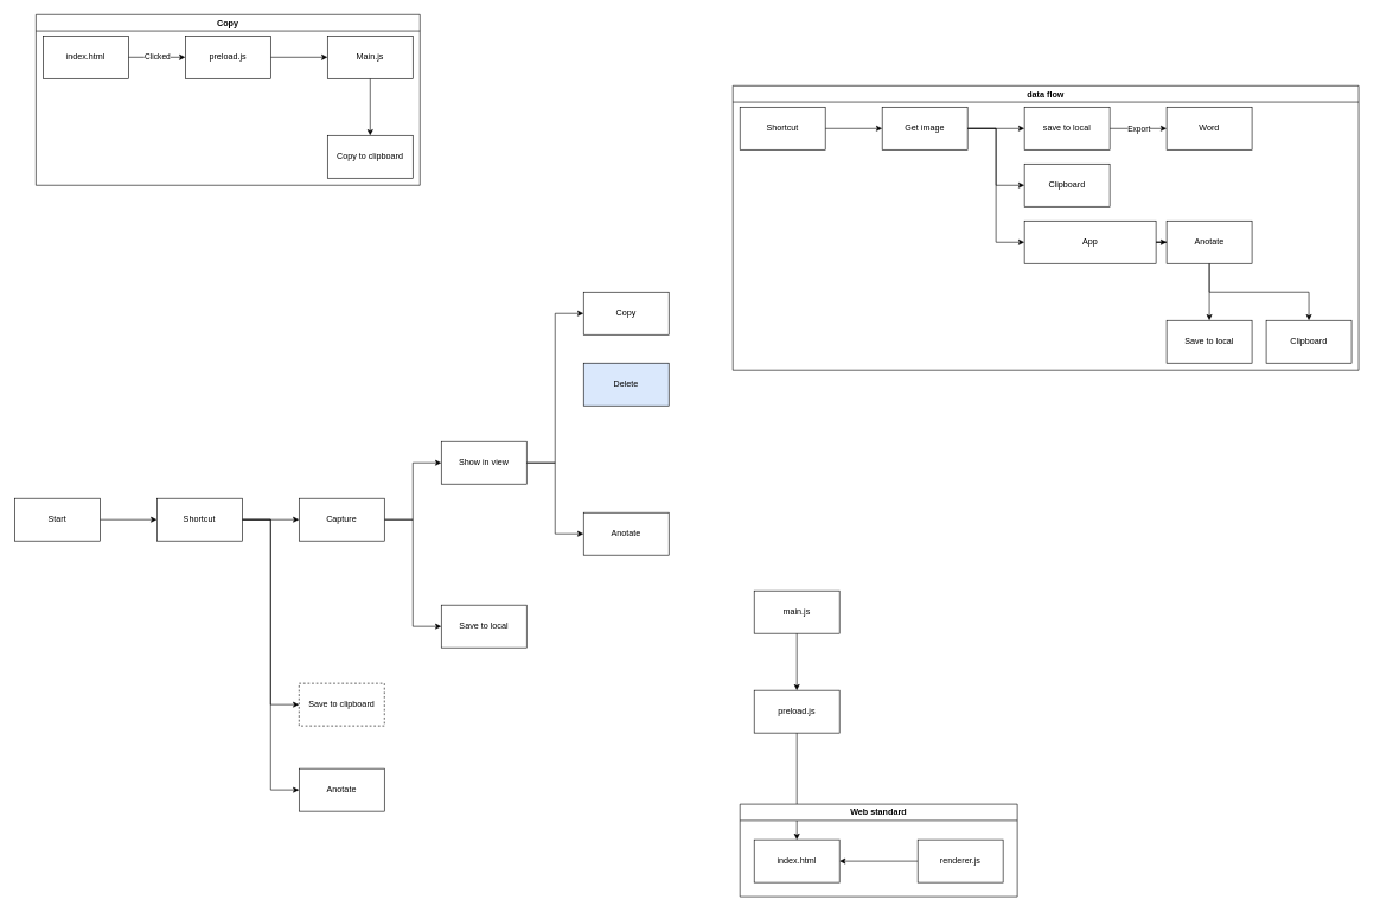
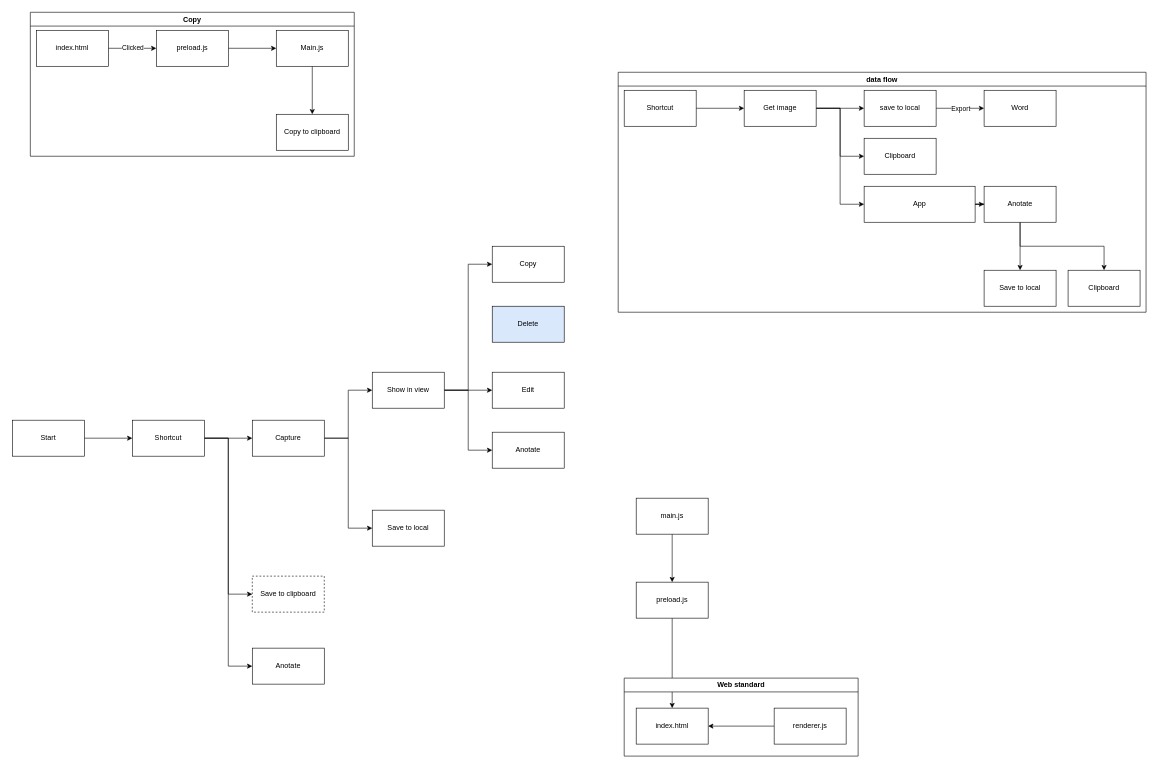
  <mxCell id="0" />
  <mxCell id="1" parent="0" />
  <mxCell id="2" style="edgeStyle=orthogonalEdgeStyle;rounded=0;orthogonalLoop=1;jettySize=auto;html=1;entryX=0.5;entryY=0;entryDx=0;entryDy=0;" parent="1" source="3" target="8" edge="1"><mxGeometry relative="1" as="geometry" /></mxCell>
  <mxCell id="3" value="main.js" style="rounded=0;whiteSpace=wrap;html=1;" parent="1" vertex="1"><mxGeometry x="1060" y="830" width="120" height="60" as="geometry" /></mxCell>
  <mxCell id="4" style="edgeStyle=orthogonalEdgeStyle;rounded=0;orthogonalLoop=1;jettySize=auto;html=1;" parent="1" source="5" target="6" edge="1"><mxGeometry relative="1" as="geometry" /></mxCell>
  <mxCell id="5" value="renderer.js" style="rounded=0;whiteSpace=wrap;html=1;" parent="1" vertex="1"><mxGeometry x="1290" y="1180" width="120" height="60" as="geometry" /></mxCell>
  <mxCell id="6" value="index.html" style="rounded=0;whiteSpace=wrap;html=1;" parent="1" vertex="1"><mxGeometry x="1060" y="1180" width="120" height="60" as="geometry" /></mxCell>
  <mxCell id="7" style="edgeStyle=orthogonalEdgeStyle;rounded=0;orthogonalLoop=1;jettySize=auto;html=1;entryX=0.5;entryY=0;entryDx=0;entryDy=0;" parent="1" source="8" target="6" edge="1"><mxGeometry relative="1" as="geometry" /></mxCell>
  <mxCell id="8" value="preload.js" style="rounded=0;whiteSpace=wrap;html=1;" parent="1" vertex="1"><mxGeometry x="1060" y="970" width="120" height="60" as="geometry" /></mxCell>
  <mxCell id="9" value="Web standard" style="swimlane;whiteSpace=wrap;html=1;" parent="1" vertex="1"><mxGeometry x="1040" y="1130" width="390" height="130" as="geometry" /></mxCell>
  <mxCell id="10" value="" style="edgeStyle=orthogonalEdgeStyle;rounded=0;orthogonalLoop=1;jettySize=auto;html=1;" parent="1" source="11" target="15" edge="1"><mxGeometry relative="1" as="geometry" /></mxCell>
  <mxCell id="11" value="Start" style="rounded=0;whiteSpace=wrap;html=1;" parent="1" vertex="1"><mxGeometry x="20" y="700" width="120" height="60" as="geometry" /></mxCell>
  <mxCell id="12" value="" style="edgeStyle=orthogonalEdgeStyle;rounded=0;orthogonalLoop=1;jettySize=auto;html=1;" parent="1" source="15" target="18" edge="1"><mxGeometry relative="1" as="geometry" /></mxCell>
  <mxCell id="13" value="" style="edgeStyle=orthogonalEdgeStyle;rounded=0;orthogonalLoop=1;jettySize=auto;html=1;entryX=0;entryY=0.5;entryDx=0;entryDy=0;" parent="1" source="15" target="27" edge="1"><mxGeometry relative="1" as="geometry" /></mxCell>
  <mxCell id="14" value="" style="edgeStyle=orthogonalEdgeStyle;rounded=0;orthogonalLoop=1;jettySize=auto;html=1;entryX=0;entryY=0.5;entryDx=0;entryDy=0;" parent="1" source="15" target="28" edge="1"><mxGeometry relative="1" as="geometry" /></mxCell>
  <mxCell id="15" value="Shortcut" style="rounded=0;whiteSpace=wrap;html=1;" parent="1" vertex="1"><mxGeometry x="220" y="700" width="120" height="60" as="geometry" /></mxCell>
  <mxCell id="16" value="" style="edgeStyle=orthogonalEdgeStyle;rounded=0;orthogonalLoop=1;jettySize=auto;html=1;" parent="1" source="18" target="19" edge="1"><mxGeometry relative="1" as="geometry"><Array as="points"><mxPoint x="580" y="730" /><mxPoint x="580" y="880" /></Array></mxGeometry></mxCell>
  <mxCell id="17" value="" style="edgeStyle=orthogonalEdgeStyle;rounded=0;orthogonalLoop=1;jettySize=auto;html=1;entryX=0;entryY=0.5;entryDx=0;entryDy=0;" parent="1" source="18" target="23" edge="1"><mxGeometry relative="1" as="geometry" /></mxCell>
  <mxCell id="18" value="Capture" style="whiteSpace=wrap;html=1;rounded=0;" parent="1" vertex="1"><mxGeometry x="420" y="700" width="120" height="60" as="geometry" /></mxCell>
  <mxCell id="19" value="Save to local" style="whiteSpace=wrap;html=1;rounded=0;" parent="1" vertex="1"><mxGeometry x="620" y="850" width="120" height="60" as="geometry" /></mxCell>
+ <mxCell id="20" value="" style="edgeStyle=orthogonalEdgeStyle;rounded=0;orthogonalLoop=1;jettySize=auto;html=1;" parent="1" source="23" target="24" edge="1"><mxGeometry relative="1" as="geometry" /></mxCell>
  <mxCell id="21" value="" style="edgeStyle=orthogonalEdgeStyle;rounded=0;orthogonalLoop=1;jettySize=auto;html=1;entryX=0;entryY=0.5;entryDx=0;entryDy=0;" parent="1" source="23" target="26" edge="1"><mxGeometry relative="1" as="geometry" /></mxCell>
  <mxCell id="22" style="edgeStyle=orthogonalEdgeStyle;rounded=0;orthogonalLoop=1;jettySize=auto;html=1;entryX=0;entryY=0.5;entryDx=0;entryDy=0;" parent="1" source="23" target="29" edge="1"><mxGeometry relative="1" as="geometry" /></mxCell>
  <mxCell id="23" value="Show in view" style="whiteSpace=wrap;html=1;rounded=0;" parent="1" vertex="1"><mxGeometry x="620" y="620" width="120" height="60" as="geometry" /></mxCell>
+ <mxCell id="24" value="Edit" style="whiteSpace=wrap;html=1;rounded=0;" parent="1" vertex="1"><mxGeometry x="820" y="620" width="120" height="60" as="geometry" /></mxCell>
  <mxCell id="25" value="Delete" style="whiteSpace=wrap;html=1;rounded=0;fillColor=#dae8fc;" parent="1" vertex="1"><mxGeometry x="820" y="510" width="120" height="60" as="geometry" /></mxCell>
  <mxCell id="26" value="Anotate" style="whiteSpace=wrap;html=1;rounded=0;" parent="1" vertex="1"><mxGeometry x="820" y="720" width="120" height="60" as="geometry" /></mxCell>
  <mxCell id="27" value="Save to clipboard" style="whiteSpace=wrap;html=1;rounded=0;dashed=1;" parent="1" vertex="1"><mxGeometry x="420" y="960" width="120" height="60" as="geometry" /></mxCell>
  <mxCell id="28" value="Anotate" style="whiteSpace=wrap;html=1;rounded=0;" parent="1" vertex="1"><mxGeometry x="420" y="1080" width="120" height="60" as="geometry" /></mxCell>
  <mxCell id="29" value="Copy" style="whiteSpace=wrap;html=1;rounded=0;" parent="1" vertex="1"><mxGeometry x="820" y="410" width="120" height="60" as="geometry" /></mxCell>
  <mxCell id="30" value="Copy" style="swimlane;whiteSpace=wrap;html=1;" parent="1" vertex="1"><mxGeometry x="50" y="20" width="540" height="240" as="geometry" /></mxCell>
  <mxCell id="31" value="" style="edgeStyle=orthogonalEdgeStyle;rounded=0;orthogonalLoop=1;jettySize=auto;html=1;" parent="30" source="33" target="35" edge="1"><mxGeometry relative="1" as="geometry" /></mxCell>
  <mxCell id="32" value="Clicked" style="edgeLabel;html=1;align=center;verticalAlign=middle;resizable=0;points=[];" parent="31" vertex="1" connectable="0"><mxGeometry x="-0.008" y="2" relative="1" as="geometry"><mxPoint as="offset" /></mxGeometry></mxCell>
  <mxCell id="33" value="index.html" style="rounded=0;whiteSpace=wrap;html=1;" parent="30" vertex="1"><mxGeometry x="10" y="30" width="120" height="60" as="geometry" /></mxCell>
  <mxCell id="34" value="" style="edgeStyle=orthogonalEdgeStyle;rounded=0;orthogonalLoop=1;jettySize=auto;html=1;" parent="30" source="35" target="37" edge="1"><mxGeometry relative="1" as="geometry" /></mxCell>
  <mxCell id="35" value="preload.js" style="whiteSpace=wrap;html=1;rounded=0;" parent="30" vertex="1"><mxGeometry x="210" y="30" width="120" height="60" as="geometry" /></mxCell>
  <mxCell id="36" value="" style="edgeStyle=orthogonalEdgeStyle;rounded=0;orthogonalLoop=1;jettySize=auto;html=1;" parent="30" source="37" target="38" edge="1"><mxGeometry relative="1" as="geometry" /></mxCell>
  <mxCell id="37" value="Main.js" style="whiteSpace=wrap;html=1;rounded=0;" parent="30" vertex="1"><mxGeometry x="410" y="30" width="120" height="60" as="geometry" /></mxCell>
  <mxCell id="38" value="Copy to clipboard" style="whiteSpace=wrap;html=1;rounded=0;" parent="30" vertex="1"><mxGeometry x="410" y="170" width="120" height="60" as="geometry" /></mxCell>
  <mxCell id="39" value="data flow" style="swimlane;whiteSpace=wrap;html=1;" vertex="1" parent="1"><mxGeometry x="1030" y="120" width="880" height="400" as="geometry" /></mxCell>
  <mxCell id="40" value="" style="edgeStyle=orthogonalEdgeStyle;rounded=0;orthogonalLoop=1;jettySize=auto;html=1;" edge="1" parent="39" source="41" target="45"><mxGeometry relative="1" as="geometry" /></mxCell>
  <mxCell id="41" value="Shortcut" style="rounded=0;whiteSpace=wrap;html=1;" vertex="1" parent="39"><mxGeometry x="10" y="30" width="120" height="60" as="geometry" /></mxCell>
  <mxCell id="42" value="" style="edgeStyle=orthogonalEdgeStyle;rounded=0;orthogonalLoop=1;jettySize=auto;html=1;" edge="1" parent="39" source="45" target="48"><mxGeometry relative="1" as="geometry" /></mxCell>
  <mxCell id="43" style="edgeStyle=orthogonalEdgeStyle;rounded=0;orthogonalLoop=1;jettySize=auto;html=1;entryX=0;entryY=0.5;entryDx=0;entryDy=0;" edge="1" parent="39" source="45" target="50"><mxGeometry relative="1" as="geometry" /></mxCell>
  <mxCell id="44" value="" style="edgeStyle=orthogonalEdgeStyle;rounded=0;orthogonalLoop=1;jettySize=auto;html=1;entryX=0;entryY=0.5;entryDx=0;entryDy=0;" edge="1" parent="39" source="45" target="52"><mxGeometry relative="1" as="geometry" /></mxCell>
  <mxCell id="45" value="Get image" style="whiteSpace=wrap;html=1;rounded=0;" vertex="1" parent="39"><mxGeometry x="210" y="30" width="120" height="60" as="geometry" /></mxCell>
  <mxCell id="46" value="" style="edgeStyle=orthogonalEdgeStyle;rounded=0;orthogonalLoop=1;jettySize=auto;html=1;" edge="1" parent="39" source="48" target="49"><mxGeometry relative="1" as="geometry" /></mxCell>
  <mxCell id="47" value="Export" style="edgeLabel;html=1;align=center;verticalAlign=middle;resizable=0;points=[];" vertex="1" connectable="0" parent="46"><mxGeometry y="-2" relative="1" as="geometry"><mxPoint y="-2" as="offset" /></mxGeometry></mxCell>
  <mxCell id="48" value="save to local" style="whiteSpace=wrap;html=1;rounded=0;" vertex="1" parent="39"><mxGeometry x="410" y="30" width="120" height="60" as="geometry" /></mxCell>
  <mxCell id="49" value="Word" style="whiteSpace=wrap;html=1;rounded=0;" vertex="1" parent="39"><mxGeometry x="610" y="30" width="120" height="60" as="geometry" /></mxCell>
  <mxCell id="50" value="Clipboard" style="whiteSpace=wrap;html=1;rounded=0;" vertex="1" parent="39"><mxGeometry x="410" y="110" width="120" height="60" as="geometry" /></mxCell>
  <mxCell id="51" value="" style="edgeStyle=orthogonalEdgeStyle;rounded=0;orthogonalLoop=1;jettySize=auto;html=1;" edge="1" parent="39" source="52" target="55"><mxGeometry relative="1" as="geometry" /></mxCell>
  <mxCell id="52" value="App" style="whiteSpace=wrap;html=1;rounded=0;" vertex="1" parent="39"><mxGeometry x="410" y="190" width="185" height="60" as="geometry" /></mxCell>
  <mxCell id="53" value="" style="edgeStyle=orthogonalEdgeStyle;rounded=0;orthogonalLoop=1;jettySize=auto;html=1;" edge="1" parent="39" source="55" target="56"><mxGeometry relative="1" as="geometry" /></mxCell>
  <mxCell id="54" value="" style="edgeStyle=orthogonalEdgeStyle;rounded=0;orthogonalLoop=1;jettySize=auto;html=1;" edge="1" parent="39" source="55" target="57"><mxGeometry relative="1" as="geometry"><Array as="points"><mxPoint x="670" y="290" /><mxPoint x="810" y="290" /></Array></mxGeometry></mxCell>
  <mxCell id="55" value="Anotate" style="whiteSpace=wrap;html=1;rounded=0;" vertex="1" parent="39"><mxGeometry x="610" y="190" width="120" height="60" as="geometry" /></mxCell>
  <mxCell id="56" value="Save to local" style="whiteSpace=wrap;html=1;rounded=0;" vertex="1" parent="39"><mxGeometry x="610" y="330" width="120" height="60" as="geometry" /></mxCell>
  <mxCell id="57" value="Clipboard" style="whiteSpace=wrap;html=1;rounded=0;" vertex="1" parent="39"><mxGeometry x="750" y="330" width="120" height="60" as="geometry" /></mxCell>
